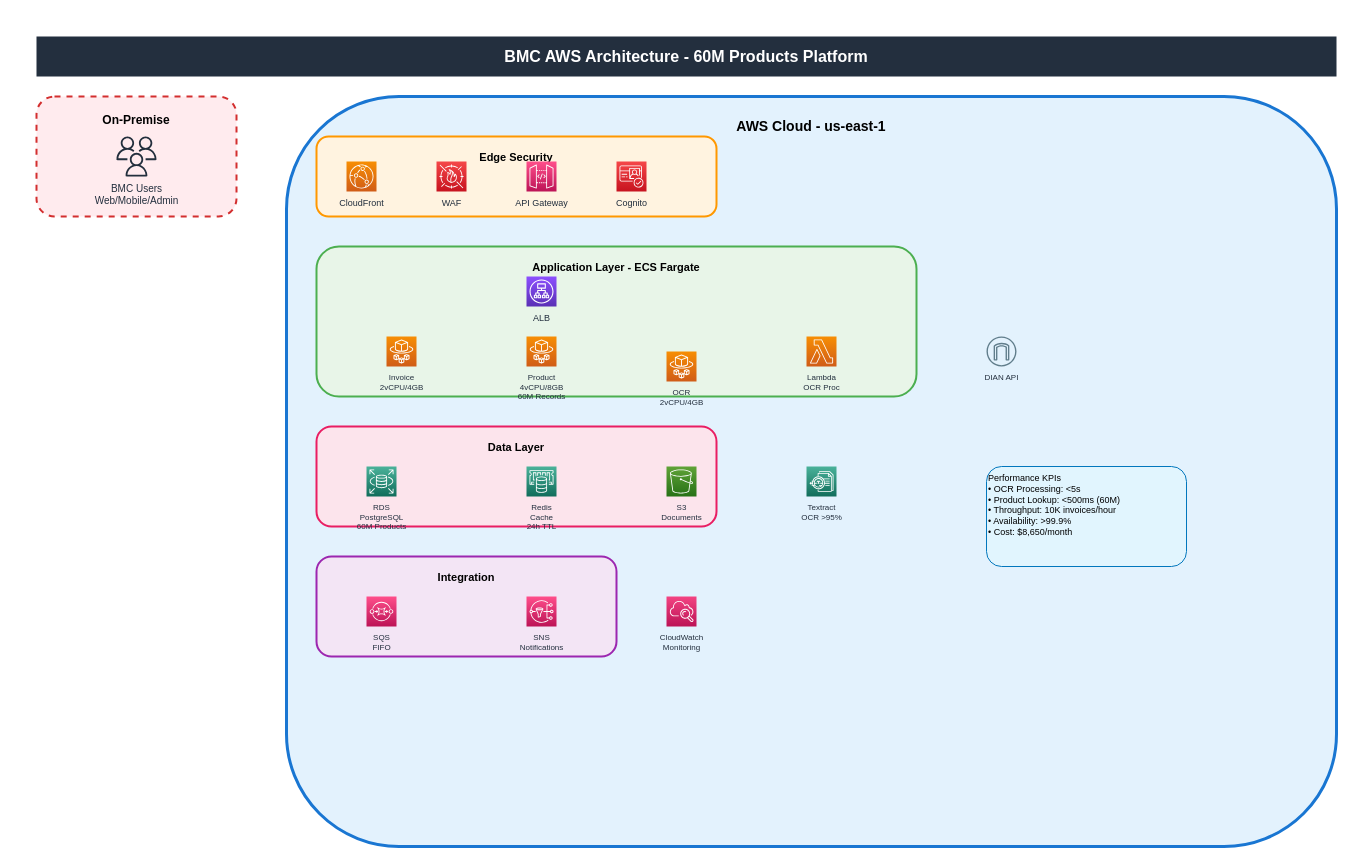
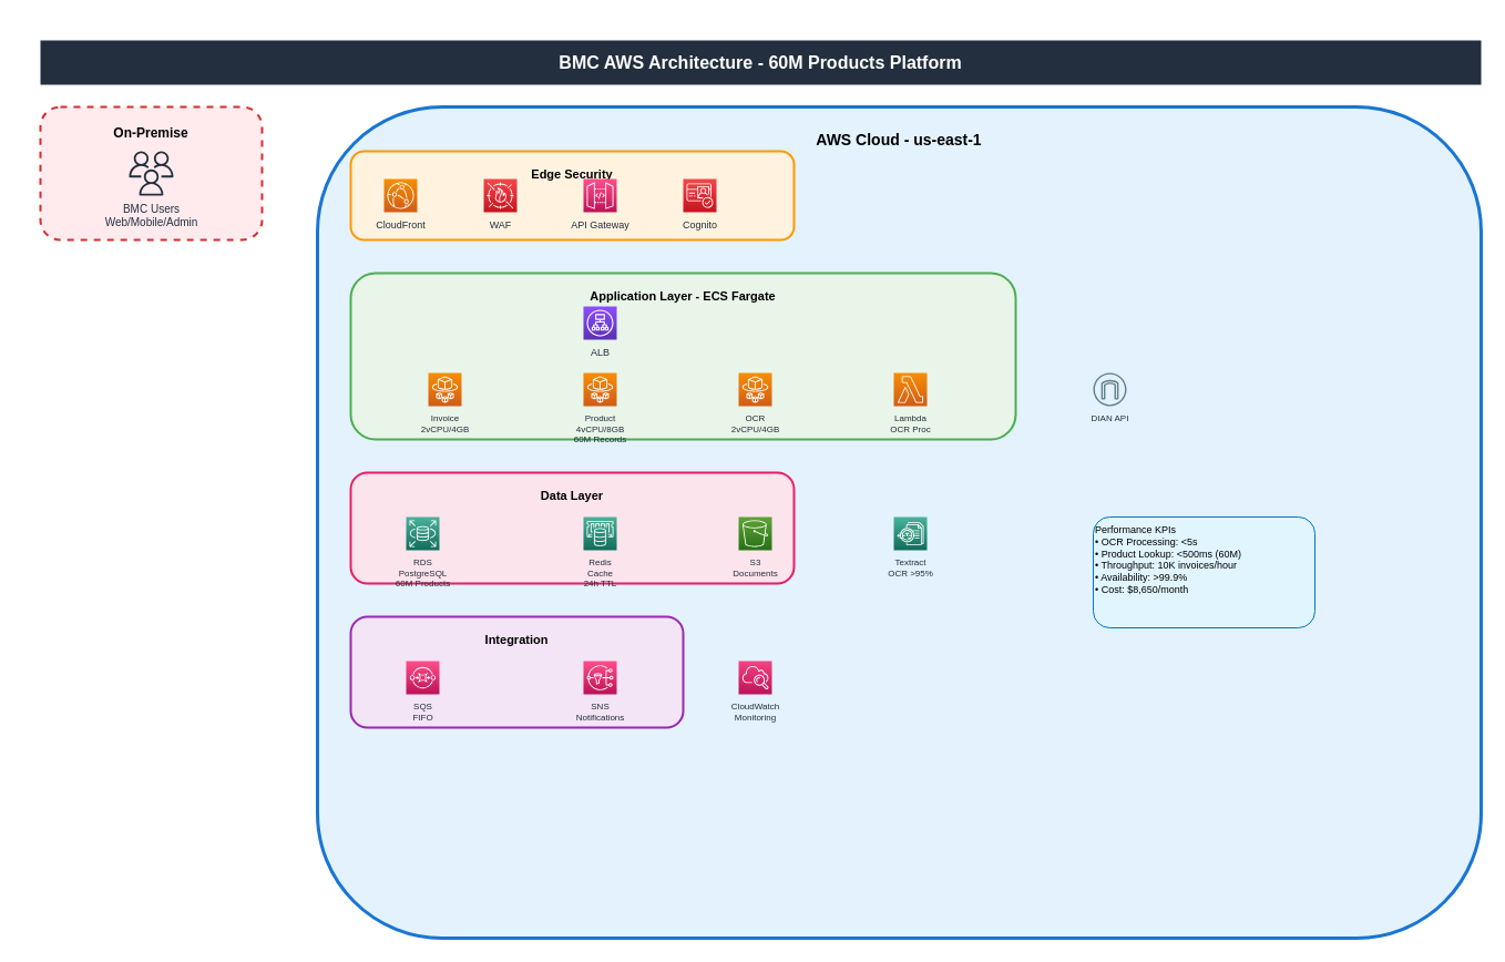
  <mxCell id="0" />
  <mxCell id="1" parent="0" />
  <mxCell id="2" value="BMC AWS Architecture - 60M Products Platform" style="rounded=0;whiteSpace=wrap;html=1;fillColor=#232F3E;strokeColor=none;fontColor=#FFFFFF;fontSize=16;fontStyle=1;align=center;" vertex="1" parent="1"><mxGeometry x="20" y="20" width="1300" height="40" as="geometry" /></mxCell>
  <mxCell id="3" value="On-Premise" style="rounded=1;whiteSpace=wrap;html=1;fillColor=#FFEBEE;strokeColor=#D32F2F;strokeWidth=2;fontSize=12;fontStyle=1;verticalAlign=top;spacingTop=10;dashed=1;" vertex="1" parent="1"><mxGeometry x="20" y="80" width="200" height="120" as="geometry" /></mxCell>
  <mxCell id="4" value="BMC Users&#10;Web/Mobile/Admin" style="sketch=0;outlineConnect=0;fontColor=#232F3E;gradientColor=none;fillColor=#232F3D;strokeColor=none;dashed=0;verticalLabelPosition=bottom;verticalAlign=top;align=center;html=1;fontSize=10;fontStyle=0;aspect=fixed;shape=mxgraph.aws4.users;" vertex="1" parent="1"><mxGeometry x="100" y="120" width="40" height="40" as="geometry" /></mxCell>
  <mxCell id="5" value="AWS Cloud - us-east-1" style="rounded=1;whiteSpace=wrap;html=1;fillColor=#E3F2FD;strokeColor=#1976D2;strokeWidth=3;fontSize=14;fontStyle=1;verticalAlign=top;spacingTop=15;" vertex="1" parent="1"><mxGeometry x="270" y="80" width="1050" height="750" as="geometry" /></mxCell>
  <mxCell id="6" value="Edge Security" style="rounded=1;whiteSpace=wrap;html=1;fillColor=#FFF3E0;strokeColor=#FF9800;strokeWidth=2;fontSize=11;fontStyle=1;verticalAlign=top;spacingTop=8;" vertex="1" parent="1"><mxGeometry x="300" y="120" width="400" height="80" as="geometry" /></mxCell>
  <mxCell id="7" value="CloudFront" style="sketch=0;outlineConnect=0;fontColor=#232F3E;gradientColor=#F78E04;gradientDirection=north;fillColor=#D05C17;strokeColor=#ffffff;dashed=0;verticalLabelPosition=bottom;verticalAlign=top;align=center;html=1;fontSize=9;fontStyle=0;aspect=fixed;shape=mxgraph.aws4.resourceIcon;resIcon=mxgraph.aws4.cloudfront;" vertex="1" parent="1"><mxGeometry x="330" y="145" width="30" height="30" as="geometry" /></mxCell>
  <mxCell id="8" value="WAF" style="sketch=0;outlineConnect=0;fontColor=#232F3E;gradientColor=#F54749;gradientDirection=north;fillColor=#C7131F;strokeColor=#ffffff;dashed=0;verticalLabelPosition=bottom;verticalAlign=top;align=center;html=1;fontSize=9;fontStyle=0;aspect=fixed;shape=mxgraph.aws4.resourceIcon;resIcon=mxgraph.aws4.waf;" vertex="1" parent="1"><mxGeometry x="420" y="145" width="30" height="30" as="geometry" /></mxCell>
  <mxCell id="9" value="API Gateway" style="sketch=0;outlineConnect=0;fontColor=#232F3E;gradientColor=#FF4F8B;gradientDirection=north;fillColor=#BC1356;strokeColor=#ffffff;dashed=0;verticalLabelPosition=bottom;verticalAlign=top;align=center;html=1;fontSize=9;fontStyle=0;aspect=fixed;shape=mxgraph.aws4.resourceIcon;resIcon=mxgraph.aws4.api_gateway;" vertex="1" parent="1"><mxGeometry x="510" y="145" width="30" height="30" as="geometry" /></mxCell>
  <mxCell id="10" value="Cognito" style="sketch=0;outlineConnect=0;fontColor=#232F3E;gradientColor=#F54749;gradientDirection=north;fillColor=#C7131F;strokeColor=#ffffff;dashed=0;verticalLabelPosition=bottom;verticalAlign=top;align=center;html=1;fontSize=9;fontStyle=0;aspect=fixed;shape=mxgraph.aws4.resourceIcon;resIcon=mxgraph.aws4.cognito;" vertex="1" parent="1"><mxGeometry x="600" y="145" width="30" height="30" as="geometry" /></mxCell>
  <mxCell id="11" value="Application Layer - ECS Fargate" style="rounded=1;whiteSpace=wrap;html=1;fillColor=#E8F5E8;strokeColor=#4CAF50;strokeWidth=2;fontSize=11;fontStyle=1;verticalAlign=top;spacingTop=8;" vertex="1" parent="1"><mxGeometry x="300" y="230" width="600" height="150" as="geometry" /></mxCell>
  <mxCell id="12" value="ALB" style="sketch=0;outlineConnect=0;fontColor=#232F3E;gradientColor=#8C4FFF;gradientDirection=north;fillColor=#5A30B5;strokeColor=#ffffff;dashed=0;verticalLabelPosition=bottom;verticalAlign=top;align=center;html=1;fontSize=9;fontStyle=0;aspect=fixed;shape=mxgraph.aws4.resourceIcon;resIcon=mxgraph.aws4.application_load_balancer;" vertex="1" parent="1"><mxGeometry x="510" y="260" width="30" height="30" as="geometry" /></mxCell>
  <mxCell id="13" value="Invoice&#10;2vCPU/4GB" style="sketch=0;outlineConnect=0;fontColor=#232F3E;gradientColor=#F78E04;gradientDirection=north;fillColor=#D05C17;strokeColor=#ffffff;dashed=0;verticalLabelPosition=bottom;verticalAlign=top;align=center;html=1;fontSize=8;fontStyle=0;aspect=fixed;shape=mxgraph.aws4.resourceIcon;resIcon=mxgraph.aws4.fargate;" vertex="1" parent="1"><mxGeometry x="370" y="320" width="30" height="30" as="geometry" /></mxCell>
  <mxCell id="14" value="Product&#10;4vCPU/8GB&#10;60M Records" style="sketch=0;outlineConnect=0;fontColor=#232F3E;gradientColor=#F78E04;gradientDirection=north;fillColor=#D05C17;strokeColor=#ffffff;dashed=0;verticalLabelPosition=bottom;verticalAlign=top;align=center;html=1;fontSize=8;fontStyle=0;aspect=fixed;shape=mxgraph.aws4.resourceIcon;resIcon=mxgraph.aws4.fargate;" vertex="1" parent="1"><mxGeometry x="510" y="320" width="30" height="30" as="geometry" /></mxCell>
- <mxCell id="15" value="OCR&#10;2vCPU/4GB" style="sketch=0;outlineConnect=0;fontColor=#232F3E;gradientColor=#F78E04;gradientDirection=north;fillColor=#D05C17;strokeColor=#ffffff;dashed=0;verticalLabelPosition=bottom;verticalAlign=top;align=center;html=1;fontSize=8;fontStyle=0;aspect=fixed;shape=mxgraph.aws4.resourceIcon;resIcon=mxgraph.aws4.fargate;" vertex="1" parent="1"><mxGeometry x="650" y="335" width="30" height="30" as="geometry" /></mxCell>
+ <mxCell id="15" value="OCR&#10;2vCPU/4GB" style="sketch=0;outlineConnect=0;fontColor=#232F3E;gradientColor=#F78E04;gradientDirection=north;fillColor=#D05C17;strokeColor=#ffffff;dashed=0;verticalLabelPosition=bottom;verticalAlign=top;align=center;html=1;fontSize=8;fontStyle=0;aspect=fixed;shape=mxgraph.aws4.resourceIcon;resIcon=mxgraph.aws4.fargate;" vertex="1" parent="1"><mxGeometry x="650" y="320" width="30" height="30" as="geometry" /></mxCell>
  <mxCell id="16" value="Lambda&#10;OCR Proc" style="sketch=0;outlineConnect=0;fontColor=#232F3E;gradientColor=#F78E04;gradientDirection=north;fillColor=#D05C17;strokeColor=#ffffff;dashed=0;verticalLabelPosition=bottom;verticalAlign=top;align=center;html=1;fontSize=8;fontStyle=0;aspect=fixed;shape=mxgraph.aws4.resourceIcon;resIcon=mxgraph.aws4.lambda;" vertex="1" parent="1"><mxGeometry x="790" y="320" width="30" height="30" as="geometry" /></mxCell>
  <mxCell id="17" value="Data Layer" style="rounded=1;whiteSpace=wrap;html=1;fillColor=#FCE4EC;strokeColor=#E91E63;strokeWidth=2;fontSize=11;fontStyle=1;verticalAlign=top;spacingTop=8;" vertex="1" parent="1"><mxGeometry x="300" y="410" width="400" height="100" as="geometry" /></mxCell>
  <mxCell id="18" value="RDS&#10;PostgreSQL&#10;60M Products" style="sketch=0;outlineConnect=0;fontColor=#232F3E;gradientColor=#4AB29A;gradientDirection=north;fillColor=#116D5B;strokeColor=#ffffff;dashed=0;verticalLabelPosition=bottom;verticalAlign=top;align=center;html=1;fontSize=8;fontStyle=0;aspect=fixed;shape=mxgraph.aws4.resourceIcon;resIcon=mxgraph.aws4.rds;" vertex="1" parent="1"><mxGeometry x="350" y="450" width="30" height="30" as="geometry" /></mxCell>
  <mxCell id="19" value="Redis&#10;Cache&#10;24h TTL" style="sketch=0;outlineConnect=0;fontColor=#232F3E;gradientColor=#4AB29A;gradientDirection=north;fillColor=#116D5B;strokeColor=#ffffff;dashed=0;verticalLabelPosition=bottom;verticalAlign=top;align=center;html=1;fontSize=8;fontStyle=0;aspect=fixed;shape=mxgraph.aws4.resourceIcon;resIcon=mxgraph.aws4.elasticache;" vertex="1" parent="1"><mxGeometry x="510" y="450" width="30" height="30" as="geometry" /></mxCell>
  <mxCell id="20" value="S3&#10;Documents" style="sketch=0;outlineConnect=0;fontColor=#232F3E;gradientColor=#60A337;gradientDirection=north;fillColor=#277116;strokeColor=#ffffff;dashed=0;verticalLabelPosition=bottom;verticalAlign=top;align=center;html=1;fontSize=8;fontStyle=0;aspect=fixed;shape=mxgraph.aws4.resourceIcon;resIcon=mxgraph.aws4.s3;" vertex="1" parent="1"><mxGeometry x="650" y="450" width="30" height="30" as="geometry" /></mxCell>
  <mxCell id="21" value="Textract&#10;OCR &gt;95%" style="sketch=0;outlineConnect=0;fontColor=#232F3E;gradientColor=#4AB29A;gradientDirection=north;fillColor=#116D5B;strokeColor=#ffffff;dashed=0;verticalLabelPosition=bottom;verticalAlign=top;align=center;html=1;fontSize=8;fontStyle=0;aspect=fixed;shape=mxgraph.aws4.resourceIcon;resIcon=mxgraph.aws4.textract;" vertex="1" parent="1"><mxGeometry x="790" y="450" width="30" height="30" as="geometry" /></mxCell>
  <mxCell id="22" value="Integration" style="rounded=1;whiteSpace=wrap;html=1;fillColor=#F3E5F5;strokeColor=#9C27B0;strokeWidth=2;fontSize=11;fontStyle=1;verticalAlign=top;spacingTop=8;" vertex="1" parent="1"><mxGeometry x="300" y="540" width="300" height="100" as="geometry" /></mxCell>
  <mxCell id="23" value="SQS&#10;FIFO" style="sketch=0;outlineConnect=0;fontColor=#232F3E;gradientColor=#FF4F8B;gradientDirection=north;fillColor=#BC1356;strokeColor=#ffffff;dashed=0;verticalLabelPosition=bottom;verticalAlign=top;align=center;html=1;fontSize=8;fontStyle=0;aspect=fixed;shape=mxgraph.aws4.resourceIcon;resIcon=mxgraph.aws4.sqs;" vertex="1" parent="1"><mxGeometry x="350" y="580" width="30" height="30" as="geometry" /></mxCell>
  <mxCell id="24" value="SNS&#10;Notifications" style="sketch=0;outlineConnect=0;fontColor=#232F3E;gradientColor=#FF4F8B;gradientDirection=north;fillColor=#BC1356;strokeColor=#ffffff;dashed=0;verticalLabelPosition=bottom;verticalAlign=top;align=center;html=1;fontSize=8;fontStyle=0;aspect=fixed;shape=mxgraph.aws4.resourceIcon;resIcon=mxgraph.aws4.sns;" vertex="1" parent="1"><mxGeometry x="510" y="580" width="30" height="30" as="geometry" /></mxCell>
  <mxCell id="25" value="CloudWatch&#10;Monitoring" style="sketch=0;outlineConnect=0;fontColor=#232F3E;gradientColor=#F34482;gradientDirection=north;fillColor=#BC1356;strokeColor=#ffffff;dashed=0;verticalLabelPosition=bottom;verticalAlign=top;align=center;html=1;fontSize=8;fontStyle=0;aspect=fixed;shape=mxgraph.aws4.resourceIcon;resIcon=mxgraph.aws4.cloudwatch;" vertex="1" parent="1"><mxGeometry x="650" y="580" width="30" height="30" as="geometry" /></mxCell>
  <mxCell id="26" value="DIAN API" style="sketch=0;outlineConnect=0;fontColor=#232F3E;gradientColor=none;fillColor=#607D8B;strokeColor=none;dashed=0;verticalLabelPosition=bottom;verticalAlign=top;align=center;html=1;fontSize=8;fontStyle=0;aspect=fixed;shape=mxgraph.aws4.internet_gateway;" vertex="1" parent="1"><mxGeometry x="970" y="320" width="30" height="30" as="geometry" /></mxCell>
  <mxCell id="27" value="Performance KPIs&#10;• OCR Processing: &lt;5s&#10;• Product Lookup: &lt;500ms (60M)&#10;• Throughput: 10K invoices/hour&#10;• Availability: &gt;99.9%&#10;• Cost: $8,650/month" style="rounded=1;whiteSpace=wrap;html=1;fillColor=#E1F5FE;strokeColor=#0277BD;fontSize=9;align=left;verticalAlign=top;" vertex="1" parent="1"><mxGeometry x="970" y="450" width="200" height="100" as="geometry" /></mxCell>
  <mxCell id="28" style="endArrow=classic;html=1;rounded=0;strokeColor=#FF9800;strokeWidth=2;" edge="1" parent="1" source="8" target="9" />
  <mxCell id="29" style="endArrow=classic;html=1;rounded=0;strokeColor=#FF9800;strokeWidth=2;" edge="1" parent="1" source="9" target="10" />
  <mxCell id="30" style="endArrow=classic;html=1;rounded=0;strokeColor=#4CAF50;strokeWidth=2;" edge="1" parent="1" source="9" target="12" />
  <mxCell id="31" style="endArrow=classic;html=1;rounded=0;strokeColor=#4CAF50;strokeWidth=2;" edge="1" parent="1" source="12" target="13" />
  <mxCell id="32" style="endArrow=classic;html=1;rounded=0;strokeColor=#4CAF50;strokeWidth=2;" edge="1" parent="1" source="12" target="14" />
  <mxCell id="33" style="endArrow=classic;html=1;rounded=0;strokeColor=#4CAF50;strokeWidth=2;" edge="1" parent="1" source="12" target="15" />
  <mxCell id="34" style="endArrow=classic;html=1;rounded=0;strokeColor=#9C27B0;strokeWidth=2;" edge="1" parent="1" source="14" target="19" />
  <mxCell id="35" style="endArrow=classic;html=1;rounded=0;strokeColor=#9C27B0;strokeWidth=2;" edge="1" parent="1" source="19" target="18" />
  <mxCell id="36" style="endArrow=classic;html=1;rounded=0;strokeColor=#E91E63;strokeWidth=2;" edge="1" parent="1" source="15" target="20" />
  <mxCell id="37" style="endArrow=classic;html=1;rounded=0;strokeColor=#E91E63;strokeWidth=2;" edge="1" parent="1" source="16" target="21" />
  <mxCell id="38" style="endArrow=classic;html=1;rounded=0;strokeColor=#607D8B;strokeWidth=2;" edge="1" parent="1" source="14" target="26" />
  <mxCell id="39" style="endArrow=classic;html=1;rounded=0;strokeColor=#9C27B0;strokeWidth=2;" edge="1" parent="1" source="13" target="23" />
  <mxCell id="40" style="endArrow=classic;html=1;rounded=0;strokeColor=#9C27B0;strokeWidth=2;" edge="1" parent="1" source="23" target="24" />
  <mxCell id="41" style="endArrow=classic;html=1;rounded=0;strokeColor=#795548;strokeWidth=2;" edge="1" parent="1" source="14" target="25" />
